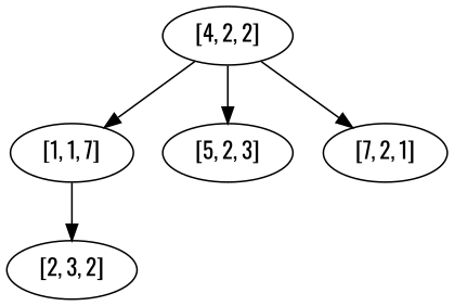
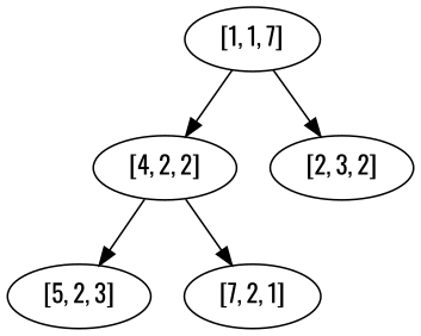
  digraph {
    fontname=Oswald
    node [fontname=Oswald]
    edge [fontname=Oswald]
    " [4, 2, 2] "
    " [1, 1, 7] "
    " [5, 2, 3] "
    " [7, 2, 1] "
    " [2, 3, 2] "
-   " [4, 2, 2] " -> " [1, 1, 7] "
+   " [1, 1, 7] " -> " [4, 2, 2] "
    " [4, 2, 2] " -> " [5, 2, 3] "
    " [4, 2, 2] " -> " [7, 2, 1] "
    " [1, 1, 7] " -> " [2, 3, 2] "
  }
